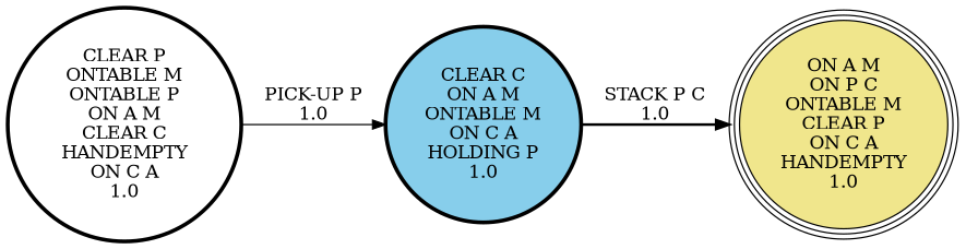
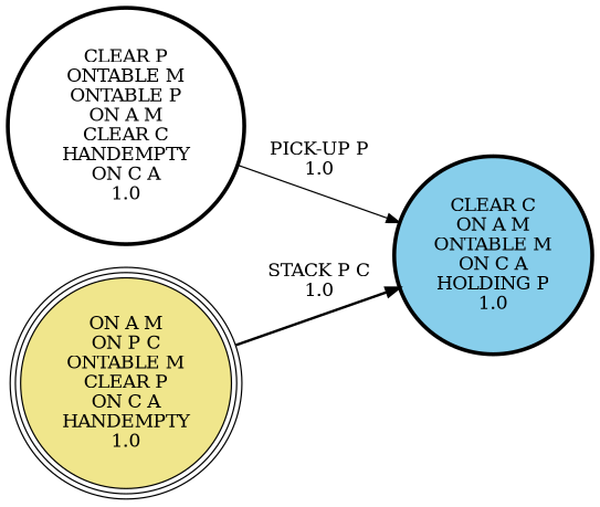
  digraph {
    rankdir=LR
    node [penwidth=3 shape=circle style=filled]
    "CLEAR P\nONTABLE M\nONTABLE P\nON A M\nCLEAR C\nHANDEMPTY\nON C A\n1.0\n" [fillcolor=white]
    "CLEAR C\nON A M\nONTABLE M\nON C A\nHOLDING P\n1.0\n" [fillcolor=skyblue]
    "ON A M\nON P C\nONTABLE M\nCLEAR P\nON C A\nHANDEMPTY\n1.0\n" [fillcolor=khaki peripheries=3 penwidth=""]
    "CLEAR P\nONTABLE M\nONTABLE P\nON A M\nCLEAR C\nHANDEMPTY\nON C A\n1.0\n" -> "CLEAR C\nON A M\nONTABLE M\nON C A\nHOLDING P\n1.0\n" [label="PICK-UP P\n1.0\n" style=solid]
-   "CLEAR C\nON A M\nONTABLE M\nON C A\nHOLDING P\n1.0\n" -> "ON A M\nON P C\nONTABLE M\nCLEAR P\nON C A\nHANDEMPTY\n1.0\n" [label="STACK P C\n1.0\n" style=bold]
+   "ON A M\nON P C\nONTABLE M\nCLEAR P\nON C A\nHANDEMPTY\n1.0\n" -> "CLEAR C\nON A M\nONTABLE M\nON C A\nHOLDING P\n1.0\n" [label="STACK P C\n1.0\n" style=bold]
  }
